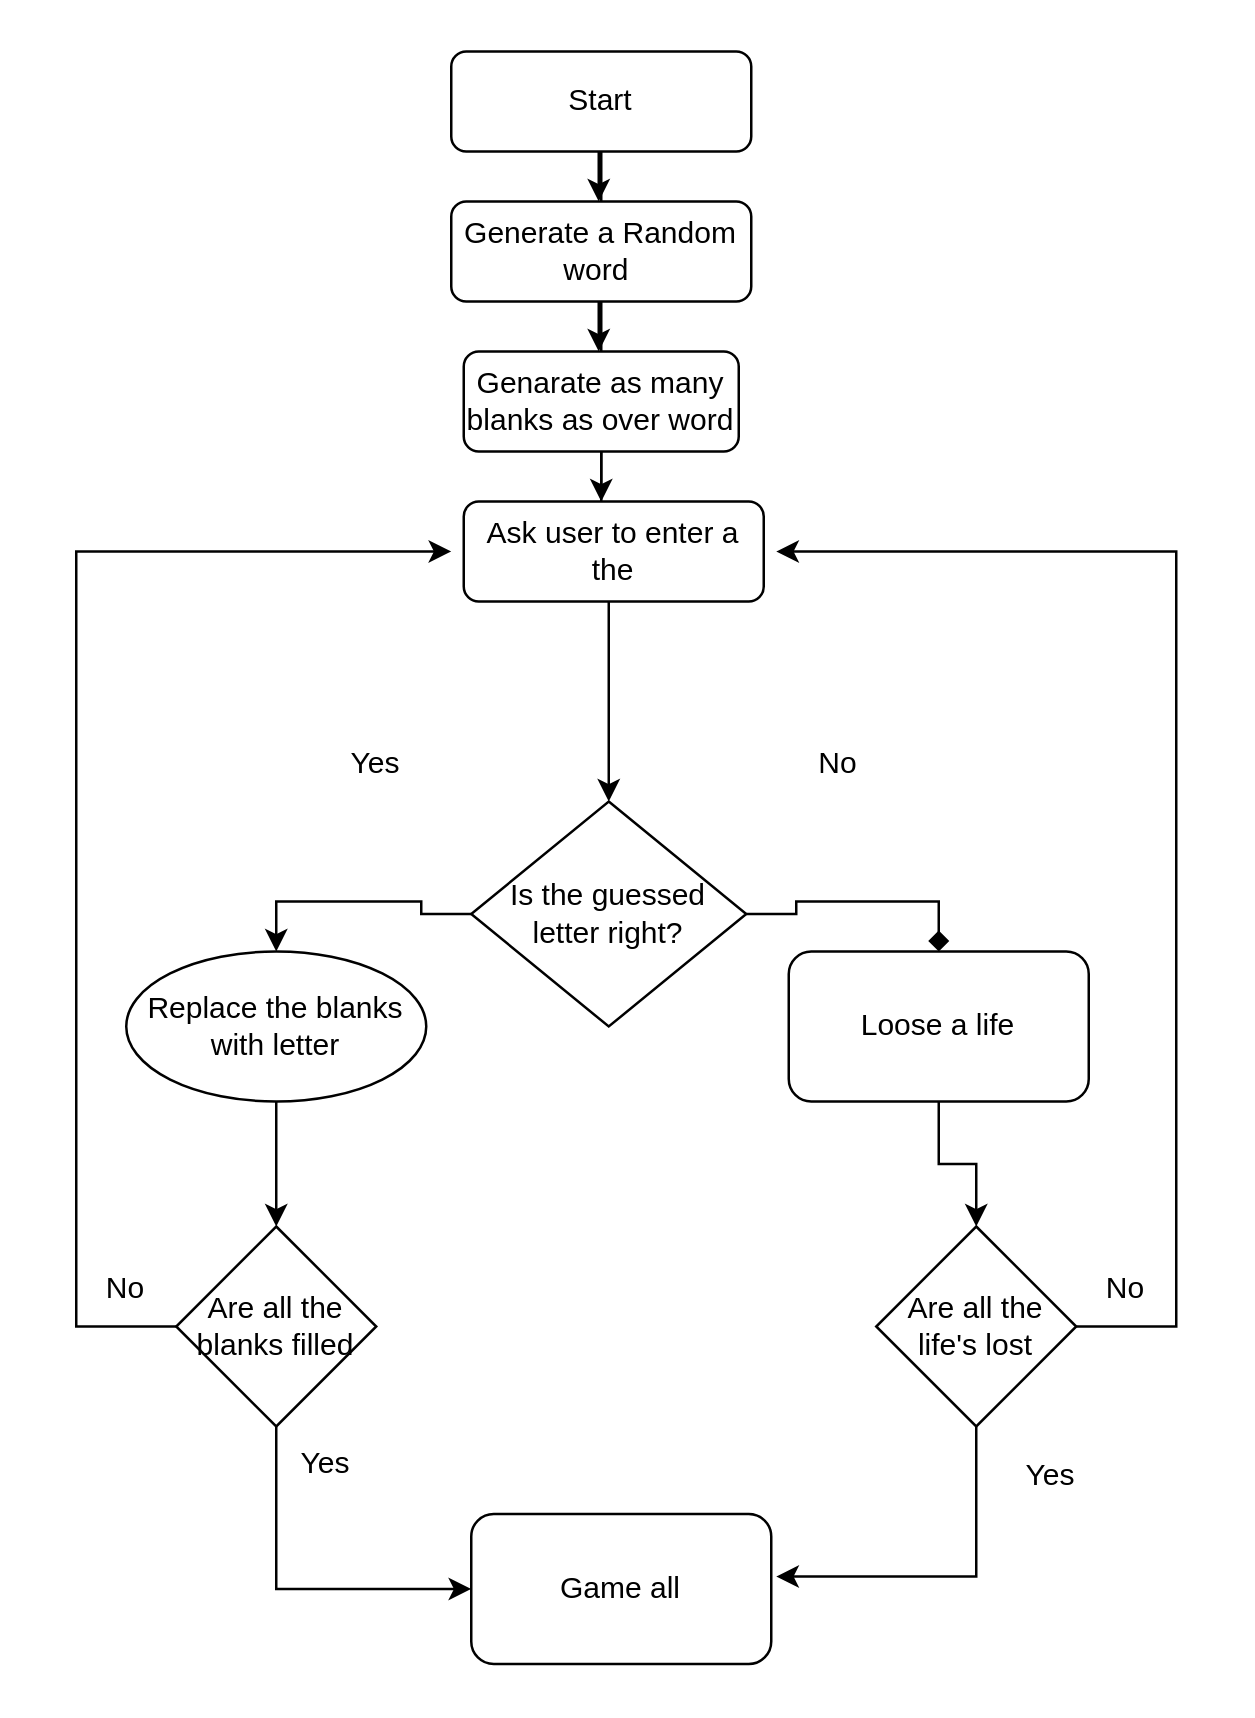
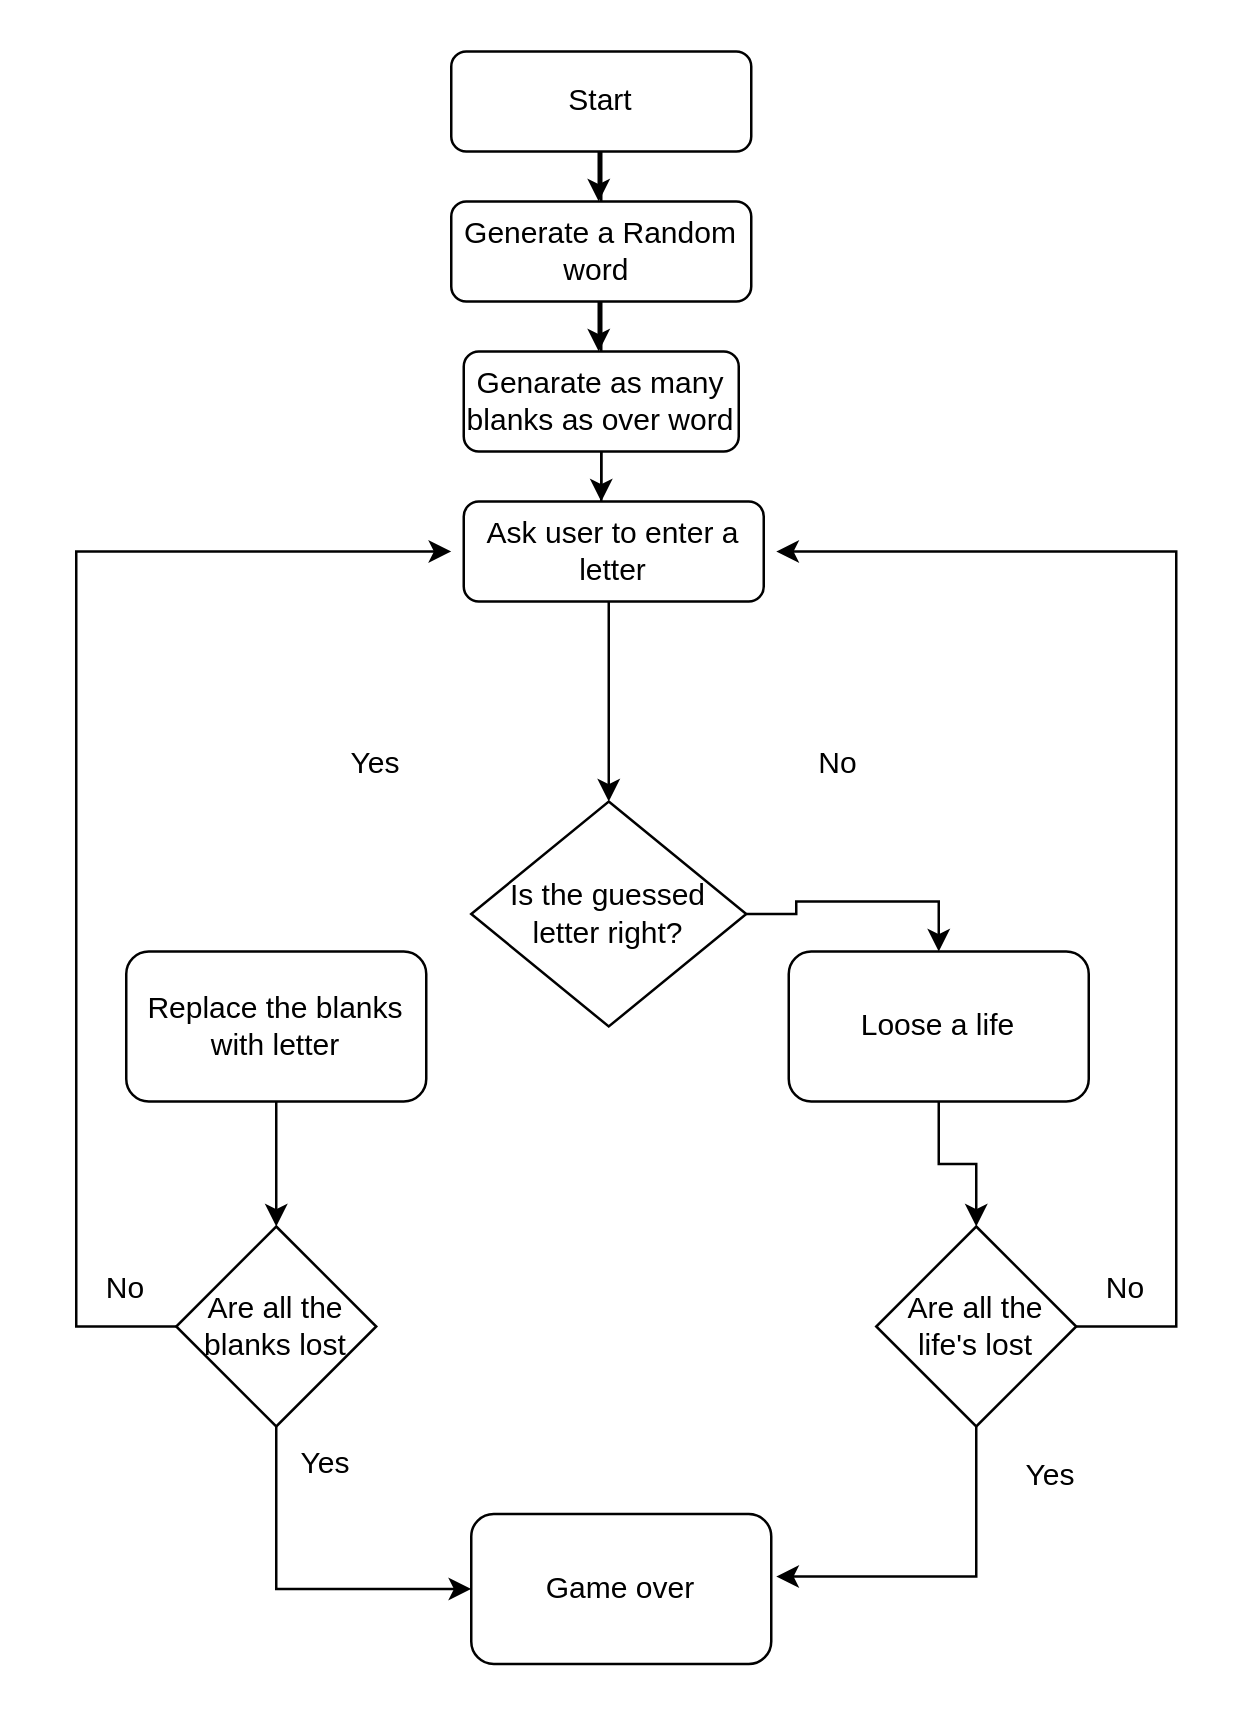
  <mxCell id="0" />
  <mxCell id="1" parent="0" />
  <mxCell id="2" value="" style="rounded=0;html=1;jettySize=auto;orthogonalLoop=1;fontSize=11;endArrow=block;endFill=0;endSize=8;strokeWidth=1;shadow=0;labelBackgroundColor=none;edgeStyle=orthogonalEdgeStyle;" parent="1" source="3" edge="1"><mxGeometry relative="1" as="geometry"><mxPoint x="240" y="240" as="targetPoint" /></mxGeometry></mxCell>
  <mxCell id="3" value="Start" style="rounded=1;whiteSpace=wrap;html=1;fontSize=12;glass=0;strokeWidth=1;shadow=0;fillColor=default;strokeColor=default;fontColor=default;" parent="1" vertex="1"><mxGeometry x="180" width="120" height="40" as="geometry" y="20" /></mxCell>
  <mxCell id="4" value="Generate a Random word&amp;nbsp;" style="rounded=1;whiteSpace=wrap;html=1;fontColor=default;strokeColor=default;fillColor=default;" vertex="1" parent="1"><mxGeometry x="180" y="80" width="120" height="40" as="geometry" /></mxCell>
  <mxCell id="5" value="Yes" style="text;html=1;strokeColor=none;fillColor=none;align=center;verticalAlign=middle;whiteSpace=wrap;rounded=0;fontColor=default;" vertex="1" parent="1"><mxGeometry x="240" y="150" width="60" height="30" as="geometry" /></mxCell>
  <mxCell id="6" style="edgeStyle=orthogonalEdgeStyle;rounded=0;orthogonalLoop=1;jettySize=auto;html=1;labelBackgroundColor=default;fontColor=default;strokeColor=default;" edge="1" parent="1" source="7"><mxGeometry relative="1" as="geometry"><mxPoint x="240" y="200" as="targetPoint" /></mxGeometry></mxCell>
  <mxCell id="7" value="Genarate as many blanks as over word" style="rounded=1;whiteSpace=wrap;html=1;fontColor=default;strokeColor=default;fillColor=default;" vertex="1" parent="1"><mxGeometry x="185" y="140" width="110" height="40" as="geometry" /></mxCell>
  <mxCell id="8" value="" style="edgeStyle=orthogonalEdgeStyle;rounded=0;orthogonalLoop=1;jettySize=auto;html=1;labelBackgroundColor=default;fontColor=default;strokeColor=default;" edge="1" parent="1" source="9" target="12"><mxGeometry relative="1" as="geometry"><Array as="points"><mxPoint x="243" y="260" /><mxPoint x="243" y="260" /></Array></mxGeometry></mxCell>
- <mxCell id="9" value="Ask user to enter a the" style="rounded=1;whiteSpace=wrap;html=1;fontColor=default;strokeColor=default;fillColor=default;" vertex="1" parent="1"><mxGeometry x="185" y="200" width="120" height="40" as="geometry" /></mxCell>
- <mxCell id="10" style="edgeStyle=orthogonalEdgeStyle;rounded=0;orthogonalLoop=1;jettySize=auto;html=1;exitX=0;exitY=0.5;exitDx=0;exitDy=0;entryX=0.5;entryY=0;entryDx=0;entryDy=0;labelBackgroundColor=default;fontColor=default;strokeColor=default;" edge="1" parent="1" source="12" target="16"><mxGeometry relative="1" as="geometry" /></mxCell>
- <mxCell id="11" style="edgeStyle=orthogonalEdgeStyle;rounded=0;orthogonalLoop=1;jettySize=auto;html=1;exitX=1;exitY=0.5;exitDx=0;exitDy=0;entryX=0.5;entryY=0;entryDx=0;entryDy=0;labelBackgroundColor=default;fontColor=default;strokeColor=default;endArrow=diamond;" edge="1" parent="1" source="12" target="18"><mxGeometry relative="1" as="geometry" /></mxCell>
+ <mxCell id="9" value="Ask user to enter a letter" style="rounded=1;whiteSpace=wrap;html=1;fontColor=default;strokeColor=default;fillColor=default;" vertex="1" parent="1"><mxGeometry x="185" y="200" width="120" height="40" as="geometry" /></mxCell>
+ <mxCell id="11" style="edgeStyle=orthogonalEdgeStyle;rounded=0;orthogonalLoop=1;jettySize=auto;html=1;exitX=1;exitY=0.5;exitDx=0;exitDy=0;entryX=0.5;entryY=0;entryDx=0;entryDy=0;labelBackgroundColor=default;fontColor=default;strokeColor=default;" edge="1" parent="1" source="12" target="18"><mxGeometry relative="1" as="geometry" /></mxCell>
  <mxCell id="12" value="Is the guessed letter right?" style="rhombus;whiteSpace=wrap;html=1;fontColor=default;strokeColor=default;fillColor=default;" vertex="1" parent="1"><mxGeometry x="188" y="320" width="110" height="90" as="geometry" /></mxCell>
  <mxCell id="13" value="" style="endArrow=classic;html=1;rounded=0;fontColor=default;strokeColor=default;labelBackgroundColor=default;" edge="1" parent="1"><mxGeometry width="50" height="50" relative="1" as="geometry"><mxPoint x="239" y="60" as="sourcePoint" /><mxPoint x="239" y="80" as="targetPoint" /></mxGeometry></mxCell>
  <mxCell id="14" value="" style="endArrow=classic;html=1;rounded=0;fontColor=default;strokeColor=default;labelBackgroundColor=default;" edge="1" parent="1"><mxGeometry width="50" height="50" relative="1" as="geometry"><mxPoint x="239" y="120" as="sourcePoint" /><mxPoint x="239" y="140" as="targetPoint" /></mxGeometry></mxCell>
  <mxCell id="15" value="" style="edgeStyle=orthogonalEdgeStyle;rounded=0;orthogonalLoop=1;jettySize=auto;html=1;labelBackgroundColor=default;fontColor=default;strokeColor=default;" edge="1" parent="1" source="16" target="21"><mxGeometry relative="1" as="geometry" /></mxCell>
- <mxCell id="16" value="Replace the blanks with letter" style="ellipse;whiteSpace=wrap;html=1;fontColor=default;strokeColor=default;fillColor=default;" vertex="1" parent="1"><mxGeometry x="50" y="380" width="120" height="60" as="geometry" /></mxCell>
+ <mxCell id="16" value="Replace the blanks with letter" style="rounded=1;whiteSpace=wrap;html=1;fontColor=default;strokeColor=default;fillColor=default;" vertex="1" parent="1"><mxGeometry x="50" y="380" width="120" height="60" as="geometry" /></mxCell>
  <mxCell id="17" value="" style="edgeStyle=orthogonalEdgeStyle;rounded=0;orthogonalLoop=1;jettySize=auto;html=1;labelBackgroundColor=default;fontColor=default;strokeColor=default;" edge="1" parent="1" source="18" target="24"><mxGeometry relative="1" as="geometry" /></mxCell>
  <mxCell id="18" value="Loose a life" style="rounded=1;whiteSpace=wrap;html=1;fontColor=default;strokeColor=default;fillColor=default;" vertex="1" parent="1"><mxGeometry x="315" y="380" width="120" height="60" as="geometry" /></mxCell>
  <mxCell id="19" style="edgeStyle=orthogonalEdgeStyle;rounded=0;orthogonalLoop=1;jettySize=auto;html=1;entryX=0;entryY=0.5;entryDx=0;entryDy=0;labelBackgroundColor=default;fontColor=default;strokeColor=default;" edge="1" parent="1" source="21" target="25"><mxGeometry relative="1" as="geometry"><Array as="points"><mxPoint x="110" y="635" /></Array></mxGeometry></mxCell>
  <mxCell id="20" style="edgeStyle=orthogonalEdgeStyle;rounded=0;orthogonalLoop=1;jettySize=auto;html=1;exitX=0;exitY=0.5;exitDx=0;exitDy=0;labelBackgroundColor=default;fontColor=default;strokeColor=default;" edge="1" parent="1" source="21"><mxGeometry relative="1" as="geometry"><mxPoint x="180" y="220" as="targetPoint" /><Array as="points"><mxPoint x="30" y="530" /><mxPoint x="30" y="220" /></Array></mxGeometry></mxCell>
- <mxCell id="21" value="Are all the blanks filled" style="rhombus;whiteSpace=wrap;html=1;fontColor=default;strokeColor=default;fillColor=default;" vertex="1" parent="1"><mxGeometry x="70" y="490" width="80" height="80" as="geometry" /></mxCell>
+ <mxCell id="21" value="Are all the blanks lost" style="rhombus;whiteSpace=wrap;html=1;fontColor=default;strokeColor=default;fillColor=default;" vertex="1" parent="1"><mxGeometry x="70" y="490" width="80" height="80" as="geometry" /></mxCell>
  <mxCell id="22" style="edgeStyle=orthogonalEdgeStyle;rounded=0;orthogonalLoop=1;jettySize=auto;html=1;exitX=0.5;exitY=1;exitDx=0;exitDy=0;labelBackgroundColor=default;fontColor=default;strokeColor=default;" edge="1" parent="1" source="24"><mxGeometry relative="1" as="geometry"><mxPoint x="310" y="630" as="targetPoint" /><Array as="points"><mxPoint x="390" y="630" /><mxPoint x="310" y="630" /></Array></mxGeometry></mxCell>
  <mxCell id="23" style="edgeStyle=orthogonalEdgeStyle;rounded=0;orthogonalLoop=1;jettySize=auto;html=1;labelBackgroundColor=default;fontColor=default;strokeColor=default;" edge="1" parent="1" source="24"><mxGeometry relative="1" as="geometry"><mxPoint x="310" y="220" as="targetPoint" /><Array as="points"><mxPoint x="470" y="530" /><mxPoint x="470" y="220" /></Array></mxGeometry></mxCell>
  <mxCell id="24" value="Are all the life's lost" style="rhombus;whiteSpace=wrap;html=1;fontColor=default;strokeColor=default;fillColor=default;" vertex="1" parent="1"><mxGeometry x="350" y="490" width="80" height="80" as="geometry" /></mxCell>
- <mxCell id="25" value="Game all" style="rounded=1;whiteSpace=wrap;html=1;fontColor=default;strokeColor=default;fillColor=default;" vertex="1" parent="1"><mxGeometry x="188" y="605" width="120" height="60" as="geometry" /></mxCell>
+ <mxCell id="25" value="Game over" style="rounded=1;whiteSpace=wrap;html=1;fontColor=default;strokeColor=default;fillColor=default;" vertex="1" parent="1"><mxGeometry x="188" y="605" width="120" height="60" as="geometry" /></mxCell>
  <mxCell id="26" value="Yes" style="text;html=1;strokeColor=none;fillColor=none;align=center;verticalAlign=middle;whiteSpace=wrap;rounded=0;fontColor=default;" vertex="1" parent="1"><mxGeometry x="120" y="290" width="60" height="30" as="geometry" /></mxCell>
  <mxCell id="27" value="No" style="text;html=1;strokeColor=none;fillColor=none;align=center;verticalAlign=middle;whiteSpace=wrap;rounded=0;fontColor=default;" vertex="1" parent="1"><mxGeometry x="305" y="290" width="60" height="30" as="geometry" /></mxCell>
  <mxCell id="28" value="No" style="text;html=1;strokeColor=none;fillColor=none;align=center;verticalAlign=middle;whiteSpace=wrap;rounded=0;fontColor=default;" vertex="1" parent="1"><mxGeometry x="420" y="500" width="60" height="30" as="geometry" /></mxCell>
  <mxCell id="29" value="Yes" style="text;html=1;strokeColor=none;fillColor=none;align=center;verticalAlign=middle;whiteSpace=wrap;rounded=0;fontColor=default;" vertex="1" parent="1"><mxGeometry x="390" y="575" width="60" height="30" as="geometry" /></mxCell>
  <mxCell id="30" value="Yes" style="text;html=1;strokeColor=none;fillColor=none;align=center;verticalAlign=middle;whiteSpace=wrap;rounded=0;fontColor=default;" vertex="1" parent="1"><mxGeometry x="100" y="570" width="60" height="30" as="geometry" /></mxCell>
  <mxCell id="31" value="No" style="text;html=1;strokeColor=none;fillColor=none;align=center;verticalAlign=middle;whiteSpace=wrap;rounded=0;fontColor=default;" vertex="1" parent="1"><mxGeometry y="500" width="60" height="30" as="geometry" x="20" /></mxCell>
